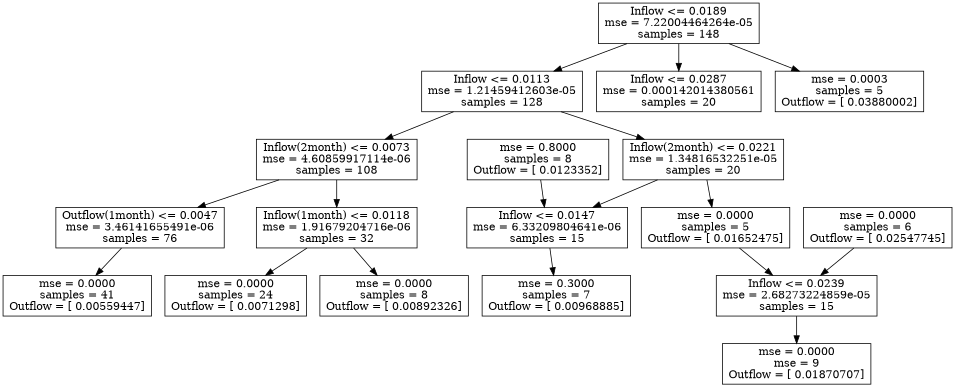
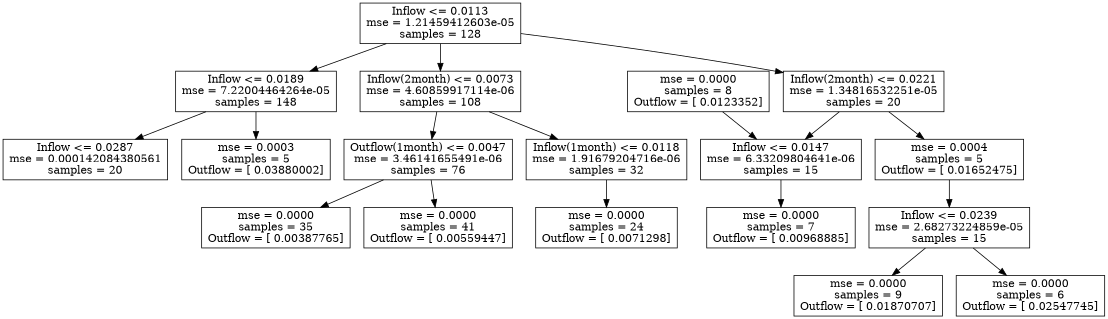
  digraph {
    node [shape=box]
    n1 [label="Inflow <= 0.0189\nmse = 7.22004464264e-05\nsamples = 148"]
    n2 [label="Inflow <= 0.0113\nmse = 1.21459412603e-05\nsamples = 128"]
-   n3 [label="Inflow <= 0.0287\nmse = 0.000142014380561\nsamples = 20"]
+   n3 [label="Inflow <= 0.0287\nmse = 0.000142084380561\nsamples = 20"]
    n4 [label="mse = 0.0003\nsamples = 5\nOutflow = [ 0.03880002]"]
    n5 [label="Inflow(2month) <= 0.0073\nmse = 4.60859917114e-06\nsamples = 108"]
    n6 [label="Inflow(2month) <= 0.0221\nmse = 1.34816532251e-05\nsamples = 20"]
    n7 [label="Outflow(1month) <= 0.0047\nmse = 3.46141655491e-06\nsamples = 76"]
    n8 [label="Inflow(1month) <= 0.0118\nmse = 1.91679204716e-06\nsamples = 32"]
    n9 [label="Inflow <= 0.0147\nmse = 6.33209804641e-06\nsamples = 15"]
-   n10 [label="mse = 0.0000\nsamples = 5\nOutflow = [ 0.01652475]"]
+   n10 [label="mse = 0.0004\nsamples = 5\nOutflow = [ 0.01652475]"]
+   n11 [label="mse = 0.0000\nsamples = 35\nOutflow = [ 0.00387765]"]
    n12 [label="mse = 0.0000\nsamples = 41\nOutflow = [ 0.00559447]"]
    n13 [label="mse = 0.0000\nsamples = 24\nOutflow = [ 0.0071298]"]
-   n14 [label="mse = 0.0000\nsamples = 8\nOutflow = [ 0.00892326]"]
-   n15 [label="mse = 0.3000\nsamples = 7\nOutflow = [ 0.00968885]"]
+   n15 [label="mse = 0.0000\nsamples = 7\nOutflow = [ 0.00968885]"]
    n16 [label="Inflow <= 0.0239\nmse = 2.68273224859e-05\nsamples = 15"]
-   n17 [label="mse = 0.8000\nsamples = 8\nOutflow = [ 0.0123352]"]
-   n18 [label="mse = 0.0000\nmse = 9\nOutflow = [ 0.01870707]"]
+   n17 [label="mse = 0.0000\nsamples = 8\nOutflow = [ 0.0123352]"]
+   n18 [label="mse = 0.0000\nsamples = 9\nOutflow = [ 0.01870707]"]
    n19 [label="mse = 0.0000\nsamples = 6\nOutflow = [ 0.02547745]"]
-   n1 -> n2
+   n2 -> n1
    n1 -> n3
    n1 -> n4
    n2 -> n5
    n2 -> n6
    n5 -> n7
    n5 -> n8
    n6 -> n9
    n6 -> n10
+   n7 -> n11
    n7 -> n12
    n8 -> n13
-   n8 -> n14
    n9 -> n15
    n10 -> n16
    n16 -> n18
-   n19 -> n16
+   n16 -> n19
    n17 -> n9
  }
